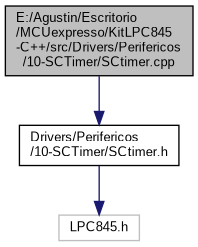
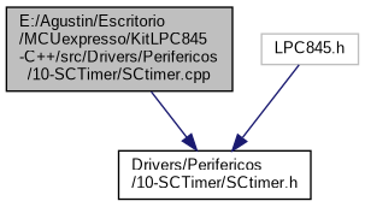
  digraph {
    fontname="Liberation Sans"
    node [color=black fillcolor=white fontname="Liberation Sans" fontsize=10 shape=record style=filled]
    edge [color=midnightblue fontname="Liberation Sans" fontsize=10 labelfontname=Helvetica labelfontsize=10 style=solid]
    n1 [fillcolor=grey75 fontcolor=black height=0.2 label="E:/Agustin/Escritorio\l/MCUexpresso/KitLPC845\l-C++/src/Drivers/Perifericos\l/10-SCTimer/SCtimer.cpp" width=0.4]
    n2 [height=0.2 label="Drivers/Perifericos\l/10-SCTimer/SCtimer.h" width=0.4]
    n3 [color=grey75 height=0.2 label="LPC845.h" width=0.4]
    n1 -> n2
-   n2 -> n3
+   n3 -> n2
  }
